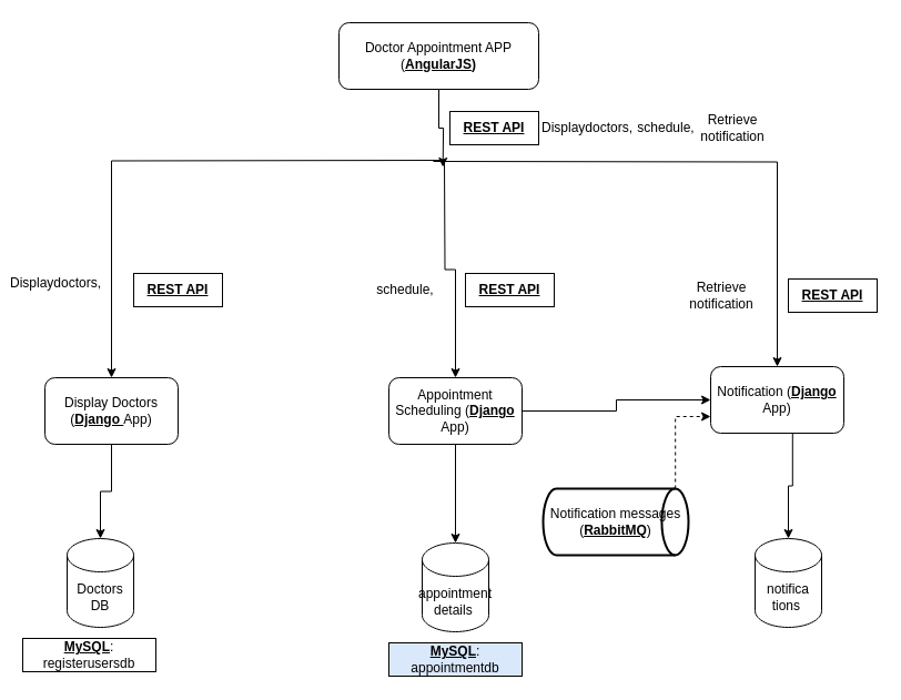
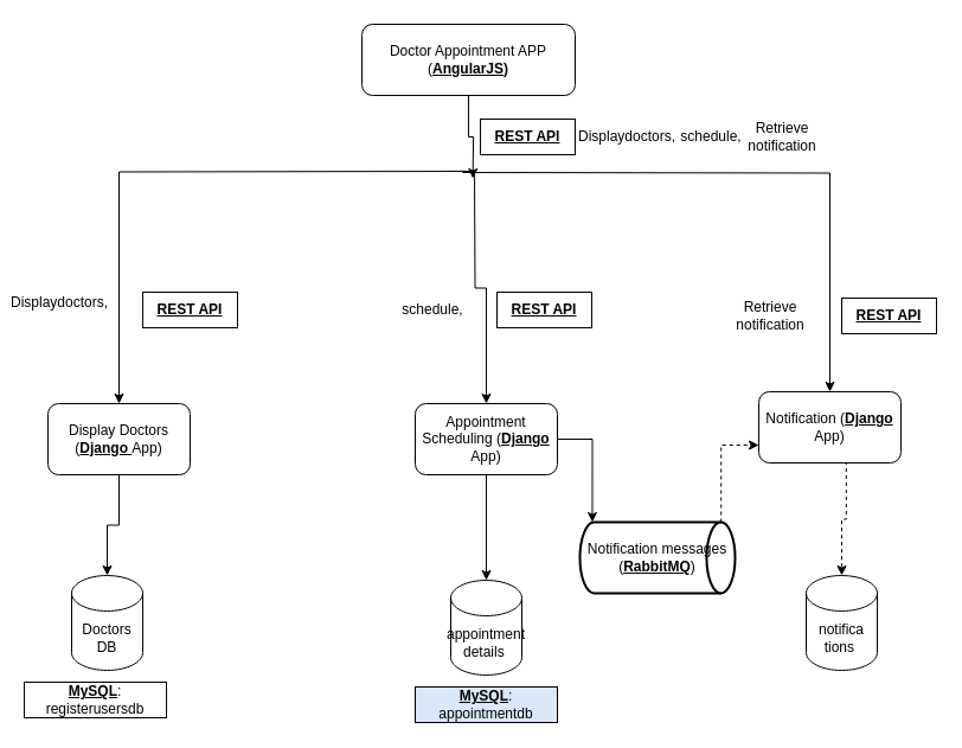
  <mxCell id="0" />
  <mxCell id="1" parent="0" />
  <mxCell id="2" style="edgeStyle=orthogonalEdgeStyle;rounded=0;orthogonalLoop=1;jettySize=auto;html=1;exitX=0.5;exitY=1;exitDx=0;exitDy=0;" edge="1" parent="1" source="4"><mxGeometry relative="1" as="geometry"><mxPoint x="395" y="80" as="targetPoint" /></mxGeometry></mxCell>
  <mxCell id="3" value="" style="edgeStyle=orthogonalEdgeStyle;rounded=0;orthogonalLoop=1;jettySize=auto;html=1;entryX=0.529;entryY=0;entryDx=0;entryDy=0;entryPerimeter=0;" edge="1" parent="1" source="4"><mxGeometry relative="1" as="geometry"><mxPoint x="398.63" y="150" as="targetPoint" /></mxGeometry></mxCell>
  <mxCell id="4" value="Doctor Appointment APP (&lt;b&gt;&lt;u&gt;AngularJS)&lt;/u&gt;&lt;/b&gt;" style="rounded=1;whiteSpace=wrap;html=1;" vertex="1" parent="1"><mxGeometry x="305" y="20" width="180" height="60" as="geometry" /></mxCell>
  <mxCell id="5" style="edgeStyle=orthogonalEdgeStyle;rounded=0;orthogonalLoop=1;jettySize=auto;html=1;entryX=0.5;entryY=0;entryDx=0;entryDy=0;" edge="1" parent="1" target="9"><mxGeometry relative="1" as="geometry"><mxPoint x="400" y="144" as="sourcePoint" /></mxGeometry></mxCell>
  <mxCell id="6" value="" style="edgeStyle=orthogonalEdgeStyle;rounded=0;orthogonalLoop=1;jettySize=auto;html=1;" edge="1" parent="1" target="11"><mxGeometry relative="1" as="geometry"><mxPoint x="400" y="144" as="sourcePoint" /></mxGeometry></mxCell>
  <mxCell id="7" style="edgeStyle=orthogonalEdgeStyle;rounded=0;orthogonalLoop=1;jettySize=auto;html=1;entryX=0.5;entryY=0;entryDx=0;entryDy=0;" edge="1" parent="1" target="13"><mxGeometry relative="1" as="geometry"><mxPoint x="390" y="145" as="sourcePoint" /></mxGeometry></mxCell>
  <mxCell id="8" value="" style="edgeStyle=orthogonalEdgeStyle;rounded=0;orthogonalLoop=1;jettySize=auto;html=1;" edge="1" parent="1" source="9" target="14"><mxGeometry relative="1" as="geometry" /></mxCell>
  <mxCell id="9" value="Display Doctors (&lt;b&gt;&lt;u&gt;Django &lt;/u&gt;&lt;/b&gt;App)" style="rounded=1;whiteSpace=wrap;html=1;" vertex="1" parent="1"><mxGeometry x="40" y="340" width="120" height="60" as="geometry" /></mxCell>
  <mxCell id="10" value="" style="edgeStyle=orthogonalEdgeStyle;rounded=0;orthogonalLoop=1;jettySize=auto;html=1;exitX=0.5;exitY=1;exitDx=0;exitDy=0;" edge="1" parent="1" source="11" target="15"><mxGeometry relative="1" as="geometry"><mxPoint x="410" y="459" as="sourcePoint" /></mxGeometry></mxCell>
  <mxCell id="11" value="Appointment Scheduling (&lt;b&gt;&lt;u&gt;Django &lt;/u&gt;&lt;/b&gt;App)" style="rounded=1;whiteSpace=wrap;html=1;" vertex="1" parent="1"><mxGeometry x="350" y="340" width="120" height="60" as="geometry" /></mxCell>
- <mxCell id="12" value="" style="edgeStyle=orthogonalEdgeStyle;rounded=0;orthogonalLoop=1;jettySize=auto;html=1;exitX=0.615;exitY=0.975;exitDx=0;exitDy=0;exitPerimeter=0;" edge="1" parent="1" source="13" target="16"><mxGeometry relative="1" as="geometry" /></mxCell>
+ <mxCell id="12" value="" style="edgeStyle=orthogonalEdgeStyle;rounded=0;orthogonalLoop=1;jettySize=auto;html=1;exitX=0.615;exitY=0.975;exitDx=0;exitDy=0;exitPerimeter=0;dashed=1;" edge="1" parent="1" source="13" target="16"><mxGeometry relative="1" as="geometry" /></mxCell>
  <mxCell id="13" value="Notification (&lt;b&gt;&lt;u&gt;Django&lt;/u&gt;&lt;/b&gt; App)" style="rounded=1;whiteSpace=wrap;html=1;" vertex="1" parent="1"><mxGeometry x="640" y="330" width="120" height="60" as="geometry" /></mxCell>
  <mxCell id="14" value="Doctors DB" style="shape=cylinder3;whiteSpace=wrap;html=1;boundedLbl=1;backgroundOutline=1;size=15;" vertex="1" parent="1"><mxGeometry x="60" y="485" width="60" height="80" as="geometry" /></mxCell>
  <mxCell id="15" value="appointment details&amp;nbsp;" style="shape=cylinder3;whiteSpace=wrap;html=1;boundedLbl=1;backgroundOutline=1;size=15;" vertex="1" parent="1"><mxGeometry x="380" y="489" width="60" height="80" as="geometry" /></mxCell>
  <mxCell id="16" value="notifica tions&amp;nbsp;" style="shape=cylinder3;whiteSpace=wrap;html=1;boundedLbl=1;backgroundOutline=1;size=15;" vertex="1" parent="1"><mxGeometry x="680" y="485" width="60" height="80" as="geometry" /></mxCell>
  <mxCell id="17" value="&lt;b&gt;&lt;u&gt;MySQL&lt;/u&gt;&lt;/b&gt;: registerusersdb" style="rounded=0;whiteSpace=wrap;html=1;" vertex="1" parent="1"><mxGeometry x="20" y="575" width="120" height="30" as="geometry" /></mxCell>
  <mxCell id="18" value="&lt;b&gt;&lt;u&gt;MySQL&lt;/u&gt;&lt;/b&gt;: appointmentdb" style="rounded=0;whiteSpace=wrap;html=1;fillColor=#dae8fc;" vertex="1" parent="1"><mxGeometry x="350" y="579" width="120" height="30" as="geometry" /></mxCell>
  <mxCell id="19" value="&lt;b&gt;&lt;u&gt;REST API&lt;/u&gt;&lt;/b&gt;" style="rounded=0;whiteSpace=wrap;html=1;" vertex="1" parent="1"><mxGeometry x="405" y="100" width="80" height="30" as="geometry" /></mxCell>
  <mxCell id="20" value="Displaydoctors," style="text;html=1;strokeColor=none;fillColor=none;align=center;verticalAlign=middle;whiteSpace=wrap;rounded=0;" vertex="1" parent="1"><mxGeometry x="499" y="100" width="60" height="30" as="geometry" /></mxCell>
  <mxCell id="21" value="schedule," style="text;html=1;strokeColor=none;fillColor=none;align=center;verticalAlign=middle;whiteSpace=wrap;rounded=0;" vertex="1" parent="1"><mxGeometry x="570" y="100" width="60" height="30" as="geometry" /></mxCell>
  <mxCell id="22" value="Retrieve notification" style="text;html=1;strokeColor=none;fillColor=none;align=center;verticalAlign=middle;whiteSpace=wrap;rounded=0;" vertex="1" parent="1"><mxGeometry x="630" y="100" width="60" height="30" as="geometry" /></mxCell>
  <mxCell id="23" value="Displaydoctors," style="text;html=1;strokeColor=none;fillColor=none;align=center;verticalAlign=middle;whiteSpace=wrap;rounded=0;" vertex="1" parent="1"><mxGeometry x="20" y="240" width="60" height="30" as="geometry" /></mxCell>
  <mxCell id="24" value="schedule," style="text;html=1;strokeColor=none;fillColor=none;align=center;verticalAlign=middle;whiteSpace=wrap;rounded=0;" vertex="1" parent="1"><mxGeometry x="335" y="246" width="60" height="30" as="geometry" /></mxCell>
  <mxCell id="25" value="Retrieve notification" style="text;html=1;strokeColor=none;fillColor=none;align=center;verticalAlign=middle;whiteSpace=wrap;rounded=0;" vertex="1" parent="1"><mxGeometry x="620" y="251" width="60" height="30" as="geometry" /></mxCell>
  <mxCell id="26" value="&lt;b&gt;&lt;u&gt;REST API&lt;/u&gt;&lt;/b&gt;" style="rounded=0;whiteSpace=wrap;html=1;" vertex="1" parent="1"><mxGeometry x="120" y="246" width="80" height="30" as="geometry" /></mxCell>
  <mxCell id="27" value="&lt;b&gt;&lt;u&gt;REST API&lt;/u&gt;&lt;/b&gt;" style="rounded=0;whiteSpace=wrap;html=1;" vertex="1" parent="1"><mxGeometry x="419" y="246" width="80" height="30" as="geometry" /></mxCell>
  <mxCell id="28" value="&lt;b&gt;&lt;u&gt;REST API&lt;/u&gt;&lt;/b&gt;" style="rounded=0;whiteSpace=wrap;html=1;" vertex="1" parent="1"><mxGeometry x="710" y="251" width="80" height="30" as="geometry" /></mxCell>
  <mxCell id="29" style="edgeStyle=orthogonalEdgeStyle;rounded=0;orthogonalLoop=1;jettySize=auto;html=1;exitX=0.91;exitY=0;exitDx=0;exitDy=0;exitPerimeter=0;entryX=0;entryY=0.75;entryDx=0;entryDy=0;dashed=1;" edge="1" parent="1" source="30" target="13"><mxGeometry relative="1" as="geometry" /></mxCell>
  <mxCell id="30" value="Notification messages (&lt;b&gt;&lt;u&gt;RabbitMQ&lt;/u&gt;&lt;/b&gt;)" style="strokeWidth=2;html=1;shape=mxgraph.flowchart.direct_data;whiteSpace=wrap;" vertex="1" parent="1"><mxGeometry x="489" y="440" width="131" height="60" as="geometry" /></mxCell>
- <mxCell id="31" style="edgeStyle=orthogonalEdgeStyle;rounded=0;orthogonalLoop=1;jettySize=auto;html=1;" edge="1" parent="1" source="11" target="13"><mxGeometry relative="1" as="geometry" /></mxCell>
+ <mxCell id="31" style="edgeStyle=orthogonalEdgeStyle;rounded=0;orthogonalLoop=1;jettySize=auto;html=1;entryX=0.08;entryY=0;entryDx=0;entryDy=0;entryPerimeter=0;" edge="1" parent="1" source="11" target="30"><mxGeometry relative="1" as="geometry" /></mxCell>
